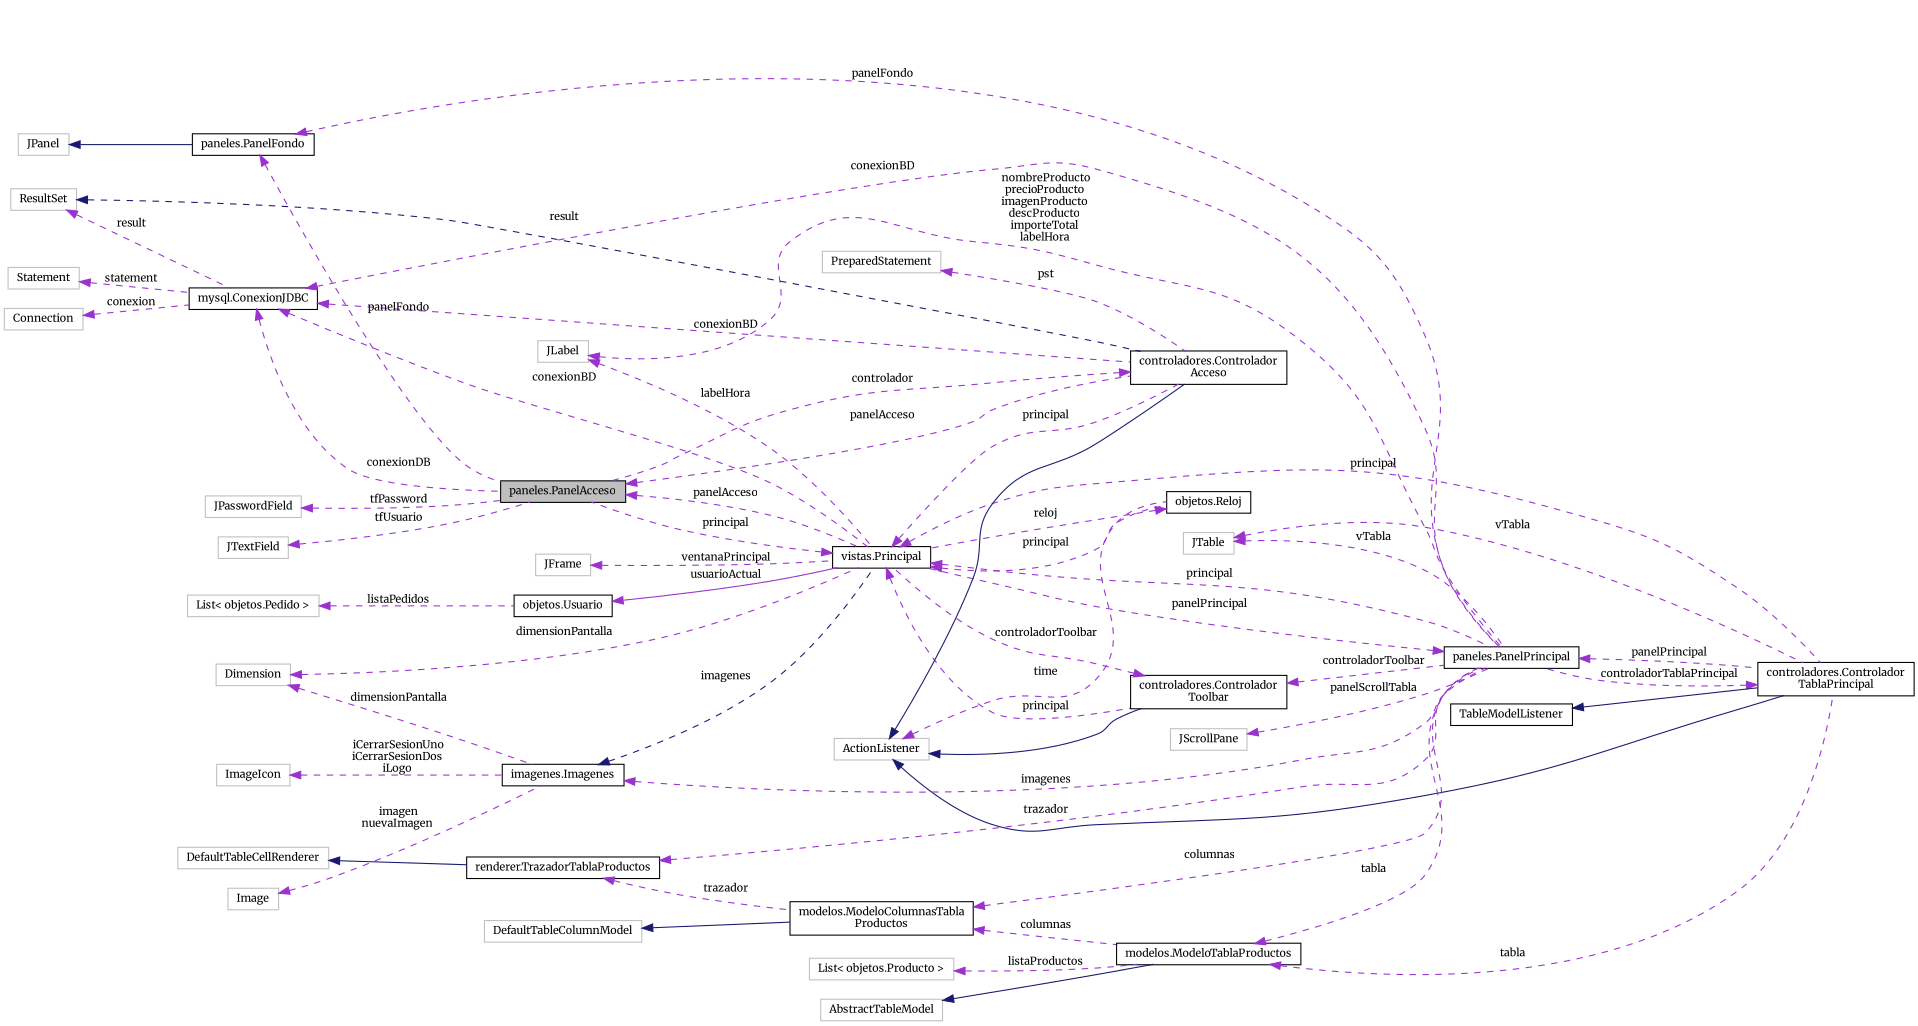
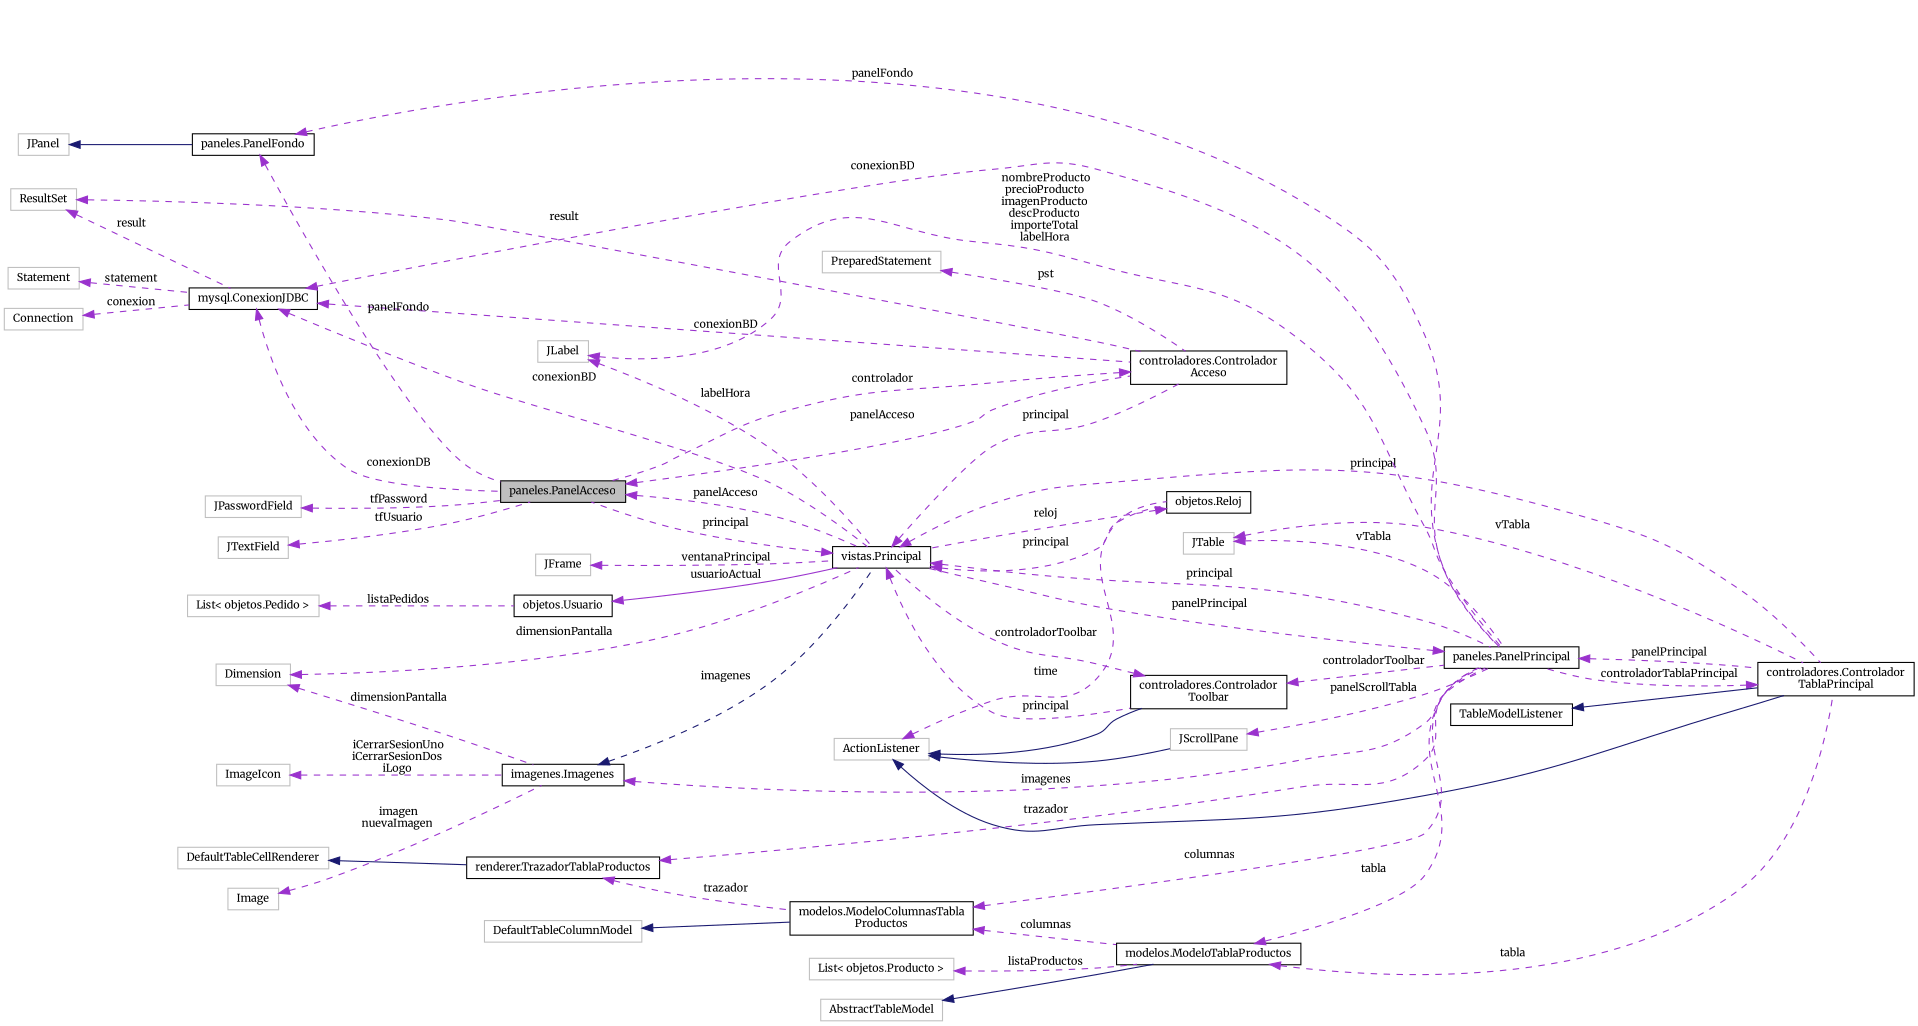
  digraph {
    fontname=Merriweather
    rankdir=LR
    node [color=grey75 fillcolor=white fontname=Merriweather fontsize=10 shape=record style=filled]
    edge [color=darkorchid3 dir=back fontname=Merriweather fontsize=10 labelfontname=Helvetica labelfontsize=10 style=dashed]
    n1 [color=black fillcolor=grey75 fontcolor=black height=0.2 label="paneles.PanelAcceso" width=0.4]
    n2 [color=black height=0.2 label="controladores.Controlador\lAcceso" width=0.4]
    n3 [color=black height=0.2 label="vistas.Principal" width=0.4]
    n4 [color=black height=0.2 label="paneles.PanelPrincipal" width=0.4]
    n5 [color=black height=0.2 label="objetos.Reloj" width=0.4]
    n6 [color=black height=0.2 label="controladores.Controlador\lTablaPrincipal" width=0.4]
    n7 [color=black height=0.2 label="controladores.Controlador\lToolbar" width=0.4]
    n8 [height=0.2 label=JTextField width=0.4]
    n9 [color=black height=0.2 label="mysql.ConexionJDBC" width=0.4]
    n10 [height=0.2 label=Statement width=0.4]
    n11 [height=0.2 label=Connection width=0.4]
    n12 [height=0.2 label=ResultSet width=0.4]
    n13 [height=0.2 label=JPasswordField width=0.4]
    n14 [color=black height=0.2 label="paneles.PanelFondo" width=0.4]
    n15 [height=0.2 label=JPanel width=0.4]
    n16 [height=0.2 label=ActionListener width=0.4]
    n17 [height=0.2 label=PreparedStatement width=0.4]
    n18 [color=black height=0.2 label=TableModelListener width=0.4]
    n19 [height=0.2 label=JTable width=0.4]
    n20 [color=black height=0.2 label="modelos.ModeloTablaProductos" width=0.4]
    n21 [height=0.2 label=AbstractTableModel width=0.4]
    n22 [color=black height=0.2 label="modelos.ModeloColumnasTabla\lProductos" width=0.4]
    n23 [height=0.2 label=DefaultTableColumnModel width=0.4]
    n24 [color=black height=0.2 label="renderer.TrazadorTablaProductos" width=0.4]
    n25 [height=0.2 label=DefaultTableCellRenderer width=0.4]
    n26 [height=0.2 label="List\< objetos.Producto \>" width=0.4]
    n27 [height=0.2 label=JLabel width=0.4]
    n28 [color=black height=0.2 label="imagenes.Imagenes" width=0.4]
    n29 [height=0.2 label=ImageIcon width=0.4]
    n30 [height=0.2 label=Image width=0.4]
    n31 [height=0.2 label=Dimension width=0.4]
    n32 [height=0.2 label=JScrollPane width=0.4]
    n33 [color=black height=0.2 label="objetos.Usuario" width=0.4]
    n34 [height=0.2 label="List\< objetos.Pedido \>" width=0.4]
    n35 [height=0.2 label=JFrame width=0.4]
    n1 -> n2 [label=" panelAcceso"]
    n1 -> n3 [label=" panelAcceso"]
    n2 -> n1 [label=" controlador"]
    n3 -> n1 [label=" principal"]
    n3 -> n2 [label=" principal"]
    n3 -> n4 [label=" principal"]
    n3 -> n5 [label=" principal"]
    n3 -> n6 [label=" principal"]
    n3 -> n7 [label=" principal"]
    n4 -> n3 [label=" panelPrincipal"]
    n4 -> n6 [label=" panelPrincipal"]
    n5 -> n3 [label=" reloj"]
    n6 -> n4 [label=" controladorTablaPrincipal"]
    n7 -> n3 [label=" controladorToolbar"]
    n7 -> n4 [label=" controladorToolbar"]
    n8 -> n1 [label=" tfUsuario"]
    n9 -> n1 [label=" conexionDB"]
    n9 -> n2 [label=" conexionBD"]
    n9 -> n3 [label=" conexionBD"]
    n9 -> n4 [label=" conexionBD"]
    n10 -> n9 [label=" statement"]
    n11 -> n9 [label=" conexion"]
-   n12 -> n2 [color=midnightblue label=" result"]
+   n12 -> n2 [label=" result"]
    n12 -> n9 [label=" result"]
    n13 -> n1 [label=" tfPassword"]
    n14 -> n1 [label=" panelFondo"]
    n14 -> n4 [label=" panelFondo"]
    n15 -> n14 [color=midnightblue style=solid]
-   n16 -> n2 [color=midnightblue style=solid]
+   n16 -> n32 [color=midnightblue style=solid]
    n16 -> n5 [label=" time"]
    n16 -> n6 [color=midnightblue style=solid]
    n16 -> n7 [color=midnightblue style=solid]
    n17 -> n2 [label=" pst"]
    n18 -> n6 [color=midnightblue style=solid]
    n19 -> n4 [label=" vTabla"]
    n19 -> n6 [label=" vTabla"]
    n20 -> n4 [label=" tabla"]
    n20 -> n6 [label=" tabla"]
    n21 -> n20 [color=midnightblue style=solid]
    n22 -> n4 [label=" columnas"]
    n22 -> n20 [label=" columnas"]
    n23 -> n22 [color=midnightblue style=solid]
    n24 -> n4 [label=" trazador"]
    n24 -> n22 [label=" trazador"]
    n25 -> n24 [color=midnightblue style=solid]
    n26 -> n20 [label=" listaProductos"]
    n27 -> n3 [label=" labelHora"]
    n27 -> n4 [label=" nombreProducto\nprecioProducto\nimagenProducto\ndescProducto\nimporteTotal\nlabelHora"]
    n28 -> n3 [color=midnightblue label=" imagenes"]
    n28 -> n4 [label=" imagenes"]
    n29 -> n28 [label=" iCerrarSesionUno\niCerrarSesionDos\niLogo"]
    n30 -> n28 [label=" imagen\nnuevaImagen"]
    n31 -> n3 [label=" dimensionPantalla"]
    n31 -> n28 [label=" dimensionPantalla"]
    n32 -> n4 [label=" panelScrollTabla"]
    n33 -> n3 [label=" usuarioActual" style=solid]
    n34 -> n33 [label=" listaPedidos"]
    n35 -> n3 [label=" ventanaPrincipal"]
  }
